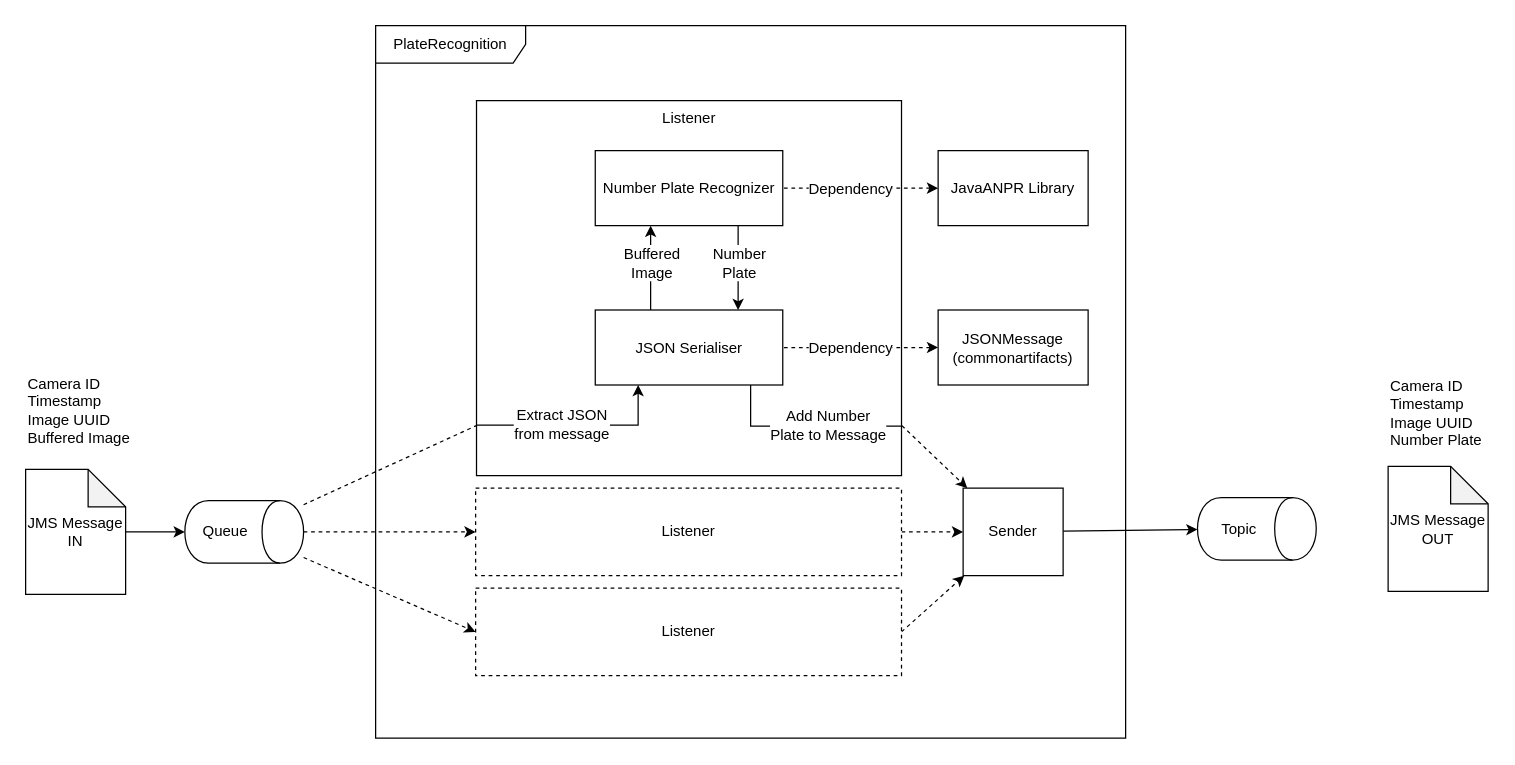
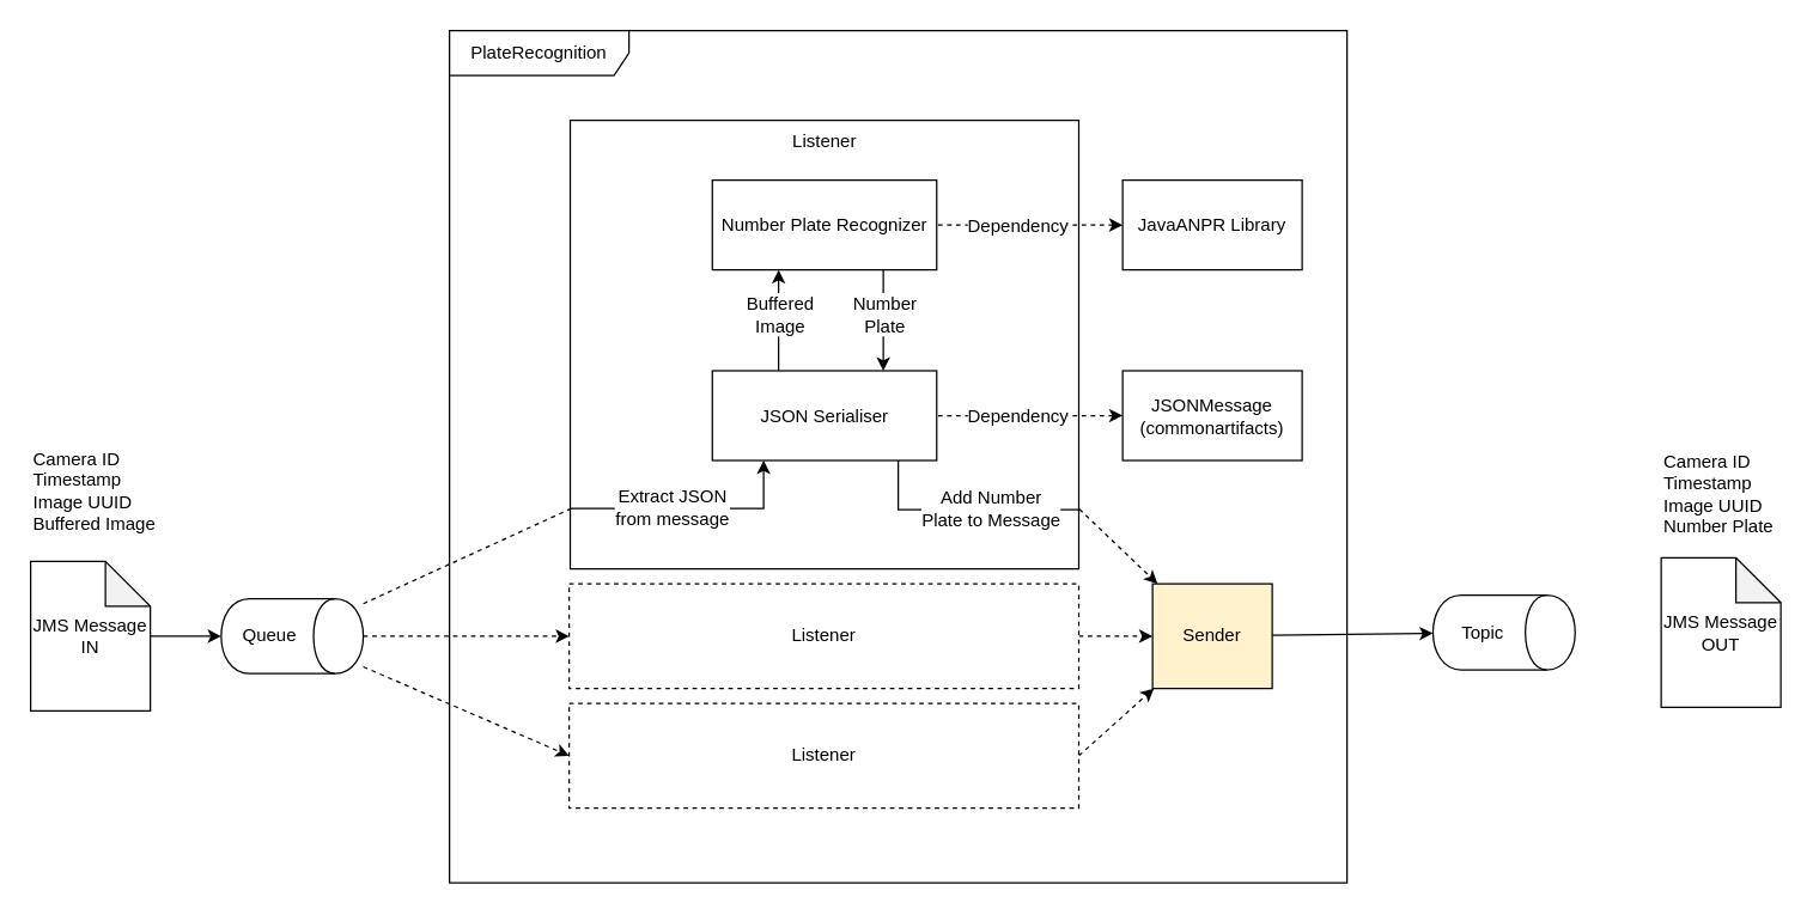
  <mxCell id="0" />
  <mxCell id="1" parent="0" />
  <mxCell id="2" value="PlateRecognition" style="shape=umlFrame;whiteSpace=wrap;html=1;align=center;width=120;height=30;shadow=0;" parent="1" vertex="1"><mxGeometry x="300" y="20" width="600" height="570" as="geometry" /></mxCell>
  <mxCell id="3" value="Listener" style="rounded=0;whiteSpace=wrap;html=1;align=center;verticalAlign=top;" parent="1" vertex="1"><mxGeometry x="380.71" y="80" width="340" height="300" as="geometry" /></mxCell>
  <mxCell id="4" style="edgeStyle=none;rounded=0;orthogonalLoop=1;jettySize=auto;html=1;" parent="1" source="5" target="27" edge="1"><mxGeometry relative="1" as="geometry" /></mxCell>
  <mxCell id="5" value="JMS Message IN" style="shape=note;whiteSpace=wrap;html=1;backgroundOutline=1;darkOpacity=0.05;" parent="1" vertex="1"><mxGeometry x="20" y="375" width="80" height="100" as="geometry" /></mxCell>
  <mxCell id="6" value="JMS Message OUT" style="shape=note;whiteSpace=wrap;html=1;backgroundOutline=1;darkOpacity=0.05;" parent="1" vertex="1"><mxGeometry x="1110" y="372.5" width="80" height="100" as="geometry" /></mxCell>
  <mxCell id="7" value="Camera ID&lt;br&gt;Timestamp&lt;br&gt;Image UUID&lt;br&gt;Buffered Image&amp;nbsp;" style="text;html=1;strokeColor=none;fillColor=none;align=left;verticalAlign=top;whiteSpace=wrap;rounded=0;" parent="1" vertex="1"><mxGeometry x="20" y="292.5" width="90" height="80" as="geometry" /></mxCell>
  <mxCell id="8" value="Camera ID&lt;br&gt;Timestamp&lt;br&gt;Image UUID&lt;br&gt;Number Plate" style="text;html=1;strokeColor=none;fillColor=none;align=left;verticalAlign=top;whiteSpace=wrap;rounded=0;" parent="1" vertex="1"><mxGeometry x="1110" y="295" width="80" height="80" as="geometry" /></mxCell>
  <mxCell id="9" style="rounded=0;orthogonalLoop=1;jettySize=auto;html=1;dashed=1;startArrow=classic;startFill=1;endArrow=none;endFill=0;" parent="1" source="30" target="11" edge="1"><mxGeometry relative="1" as="geometry" /></mxCell>
  <mxCell id="10" value="Dependency" style="text;html=1;align=center;verticalAlign=middle;resizable=0;points=[];labelBackgroundColor=#ffffff;" parent="9" vertex="1" connectable="0"><mxGeometry x="-0.716" y="-3" relative="1" as="geometry"><mxPoint x="-52.07" y="3" as="offset" /></mxGeometry></mxCell>
  <mxCell id="11" value="JSON Serialiser" style="rounded=0;whiteSpace=wrap;html=1;align=center;" parent="1" vertex="1"><mxGeometry x="475.71" y="247.5" width="150" height="60" as="geometry" /></mxCell>
  <mxCell id="12" value="Number Plate Recognizer" style="rounded=0;whiteSpace=wrap;html=1;align=center;" parent="1" vertex="1"><mxGeometry x="475.71" y="120" width="150" height="60" as="geometry" /></mxCell>
  <mxCell id="13" style="edgeStyle=orthogonalEdgeStyle;rounded=0;orthogonalLoop=1;jettySize=auto;html=1;" parent="1" source="11" target="12" edge="1"><mxGeometry relative="1" as="geometry"><mxPoint x="829.97" y="590.004" as="sourcePoint" /><mxPoint x="1060.63" y="660.004" as="targetPoint" /><Array as="points"><mxPoint x="520" y="230" /><mxPoint x="520" y="230" /></Array></mxGeometry></mxCell>
  <mxCell id="14" value="Buffered&lt;br&gt;Image" style="text;html=1;align=center;verticalAlign=middle;resizable=0;points=[];labelBackgroundColor=#ffffff;" parent="13" vertex="1" connectable="0"><mxGeometry x="0.501" y="-28" relative="1" as="geometry"><mxPoint x="-28" y="12.84" as="offset" /></mxGeometry></mxCell>
  <mxCell id="15" style="edgeStyle=orthogonalEdgeStyle;rounded=0;orthogonalLoop=1;jettySize=auto;html=1;" parent="1" source="12" target="11" edge="1"><mxGeometry relative="1" as="geometry"><Array as="points"><mxPoint x="590" y="240" /><mxPoint x="590" y="240" /></Array><mxPoint x="650" y="410" as="sourcePoint" /><mxPoint x="1260" y="410" as="targetPoint" /></mxGeometry></mxCell>
  <mxCell id="16" value="Number&lt;br&gt;Plate" style="text;html=1;align=center;verticalAlign=middle;resizable=0;points=[];labelBackgroundColor=#ffffff;" parent="15" vertex="1" connectable="0"><mxGeometry x="0.762" y="1" relative="1" as="geometry"><mxPoint x="-1" y="-29.31" as="offset" /></mxGeometry></mxCell>
  <mxCell id="17" style="rounded=0;orthogonalLoop=1;jettySize=auto;html=1;entryX=1;entryY=0.868;entryDx=0;entryDy=0;entryPerimeter=0;edgeStyle=orthogonalEdgeStyle;endArrow=none;endFill=0;" parent="1" source="11" target="3" edge="1"><mxGeometry relative="1" as="geometry"><Array as="points"><mxPoint x="600" y="340" /><mxPoint x="721" y="340" /></Array><mxPoint x="710" y="390" as="sourcePoint" /><mxPoint x="950" y="320" as="targetPoint" /></mxGeometry></mxCell>
  <mxCell id="18" value="Add Number&lt;br&gt;Plate to Message" style="text;html=1;align=center;verticalAlign=middle;resizable=0;points=[];labelBackgroundColor=#ffffff;" parent="17" vertex="1" connectable="0"><mxGeometry x="0.355" y="-28" relative="1" as="geometry"><mxPoint x="-9.45" y="-29.0" as="offset" /></mxGeometry></mxCell>
  <mxCell id="19" style="rounded=0;orthogonalLoop=1;jettySize=auto;html=1;dashed=1;exitX=1;exitY=0.5;exitDx=0;exitDy=0;" parent="1" source="20" target="24" edge="1"><mxGeometry relative="1" as="geometry" /></mxCell>
  <mxCell id="20" value="Listener" style="rounded=0;whiteSpace=wrap;html=1;dashed=1;" parent="1" vertex="1"><mxGeometry x="380" y="390" width="340.71" height="70" as="geometry" /></mxCell>
  <mxCell id="21" style="edgeStyle=none;rounded=0;orthogonalLoop=1;jettySize=auto;html=1;dashed=1;exitX=1;exitY=0.5;exitDx=0;exitDy=0;" parent="1" source="22" target="24" edge="1"><mxGeometry relative="1" as="geometry" /></mxCell>
  <mxCell id="22" value="Listener" style="rounded=0;whiteSpace=wrap;html=1;dashed=1;" parent="1" vertex="1"><mxGeometry x="380" y="470" width="340.71" height="70" as="geometry" /></mxCell>
  <mxCell id="23" style="edgeStyle=none;rounded=0;orthogonalLoop=1;jettySize=auto;html=1;" parent="1" source="24" target="28" edge="1"><mxGeometry relative="1" as="geometry" /></mxCell>
- <mxCell id="24" value="Sender" style="rounded=0;whiteSpace=wrap;html=1;" parent="1" vertex="1"><mxGeometry x="770" y="390" width="80" height="70" as="geometry" /></mxCell>
+ <mxCell id="24" value="Sender" style="rounded=0;whiteSpace=wrap;html=1;fillColor=#fff2cc;" parent="1" vertex="1"><mxGeometry x="770" y="390" width="80" height="70" as="geometry" /></mxCell>
  <mxCell id="25" style="edgeStyle=none;rounded=0;orthogonalLoop=1;jettySize=auto;html=1;dashed=1;entryX=0;entryY=0.5;entryDx=0;entryDy=0;" parent="1" source="27" target="20" edge="1"><mxGeometry relative="1" as="geometry" /></mxCell>
  <mxCell id="26" style="edgeStyle=none;rounded=0;orthogonalLoop=1;jettySize=auto;html=1;dashed=1;entryX=0;entryY=0.5;entryDx=0;entryDy=0;" parent="1" source="27" target="22" edge="1"><mxGeometry relative="1" as="geometry" /></mxCell>
  <mxCell id="27" value="Queue" style="shape=cylinder;whiteSpace=wrap;html=1;boundedLbl=1;backgroundOutline=1;rotation=90;horizontal=0;" parent="1" vertex="1"><mxGeometry x="169.88" y="377.5" width="50" height="95" as="geometry" /></mxCell>
  <mxCell id="28" value="Topic" style="shape=cylinder;whiteSpace=wrap;html=1;boundedLbl=1;backgroundOutline=1;rotation=90;horizontal=0;" parent="1" vertex="1"><mxGeometry x="980" y="375" width="50" height="95" as="geometry" /></mxCell>
  <mxCell id="29" value="JavaANPR Library" style="rounded=0;whiteSpace=wrap;html=1;" parent="1" vertex="1"><mxGeometry x="750" y="120" width="120" height="60" as="geometry" /></mxCell>
  <mxCell id="30" value="JSONMessage&lt;br&gt;(commonartifacts)" style="rounded=0;whiteSpace=wrap;html=1;" parent="1" vertex="1"><mxGeometry x="750" y="247.5" width="120" height="60" as="geometry" /></mxCell>
  <mxCell id="31" style="rounded=0;orthogonalLoop=1;jettySize=auto;html=1;dashed=1;startArrow=classic;startFill=1;endArrow=none;endFill=0;" parent="1" source="29" target="12" edge="1"><mxGeometry relative="1" as="geometry"><mxPoint x="230" y="434.655" as="sourcePoint" /><mxPoint x="530" y="382.931" as="targetPoint" /></mxGeometry></mxCell>
  <mxCell id="32" value="Dependency" style="text;html=1;align=center;verticalAlign=middle;resizable=0;points=[];labelBackgroundColor=#ffffff;" parent="31" vertex="1" connectable="0"><mxGeometry x="-0.716" y="-3" relative="1" as="geometry"><mxPoint x="-52.07" y="3" as="offset" /></mxGeometry></mxCell>
  <mxCell id="33" style="rounded=0;orthogonalLoop=1;jettySize=auto;html=1;entryX=0.001;entryY=0.866;entryDx=0;entryDy=0;entryPerimeter=0;endArrow=none;endFill=0;dashed=1;" parent="1" source="27" target="3" edge="1"><mxGeometry relative="1" as="geometry"><mxPoint x="212.5" y="169.917" as="sourcePoint" /><mxPoint x="240" y="278" as="targetPoint" /></mxGeometry></mxCell>
  <mxCell id="34" style="rounded=0;orthogonalLoop=1;jettySize=auto;html=1;exitX=-0.001;exitY=0.865;exitDx=0;exitDy=0;exitPerimeter=0;edgeStyle=orthogonalEdgeStyle;" parent="1" source="3" target="11" edge="1"><mxGeometry relative="1" as="geometry"><Array as="points"><mxPoint x="510" y="339" /></Array><mxPoint x="150" y="310" as="sourcePoint" /><mxPoint x="240" y="278" as="targetPoint" /></mxGeometry></mxCell>
  <mxCell id="35" value="Extract JSON&lt;br&gt;from message" style="text;html=1;align=center;verticalAlign=middle;resizable=0;points=[];labelBackgroundColor=#ffffff;" parent="34" vertex="1" connectable="0"><mxGeometry x="0.355" y="-28" relative="1" as="geometry"><mxPoint x="-41.91" y="-29.49" as="offset" /></mxGeometry></mxCell>
  <mxCell id="36" style="rounded=0;orthogonalLoop=1;jettySize=auto;html=1;dashed=1;" parent="1" target="24" edge="1"><mxGeometry relative="1" as="geometry"><mxPoint x="721" y="340" as="sourcePoint" /><mxPoint x="960" y="330" as="targetPoint" /></mxGeometry></mxCell>
